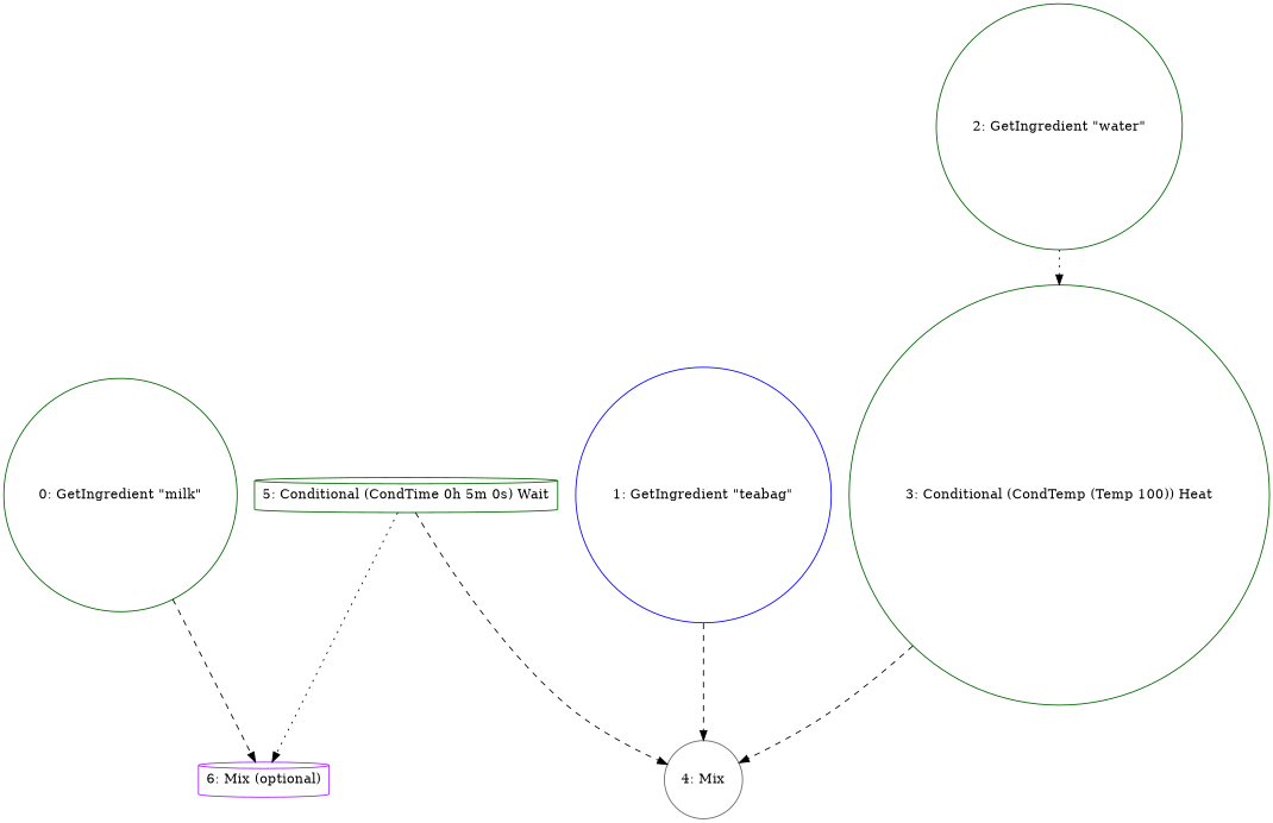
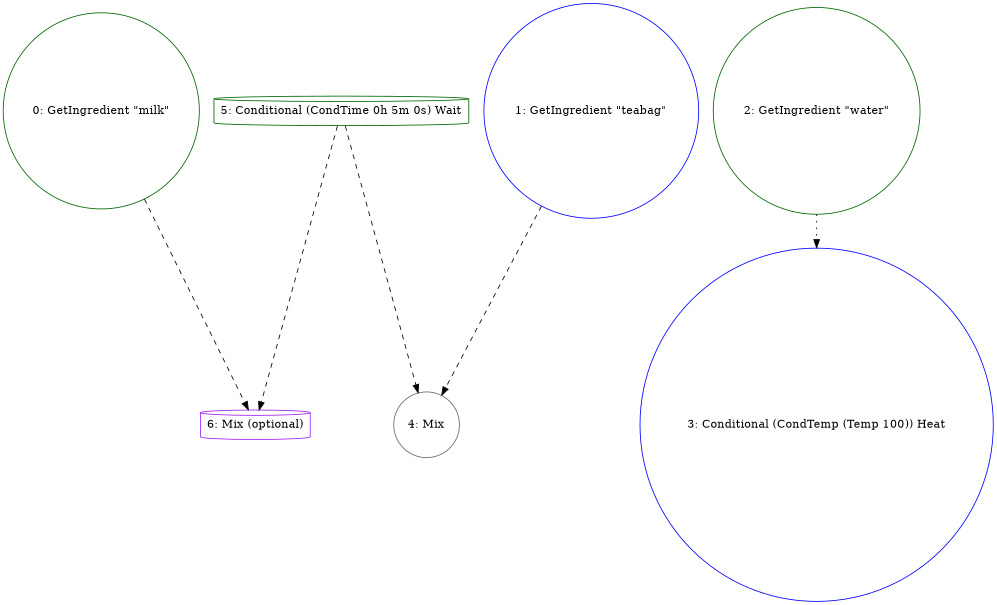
  digraph {
    node [color=darkgreen shape=circle]
    edge [style=dashed]
    "6: Mix (optional)" [color=purple shape=cylinder]
    "0: GetIngredient \"milk\""
    "1: GetIngredient \"teabag\"" [color=blue]
    "4: Mix" [color=gray40]
-   "3: Conditional (CondTemp (Temp 100)) Heat"
+   "3: Conditional (CondTemp (Temp 100)) Heat" [color=blue]
    "2: GetIngredient \"water\""
    "5: Conditional (CondTime 0h 5m 0s) Wait" [shape=cylinder]
    "0: GetIngredient \"milk\"" -> "6: Mix (optional)"
    "1: GetIngredient \"teabag\"" -> "4: Mix"
-   "3: Conditional (CondTemp (Temp 100)) Heat" -> "4: Mix"
    "2: GetIngredient \"water\"" -> "3: Conditional (CondTemp (Temp 100)) Heat" [style=dotted]
-   "5: Conditional (CondTime 0h 5m 0s) Wait" -> "6: Mix (optional)" [style=dotted]
+   "5: Conditional (CondTime 0h 5m 0s) Wait" -> "6: Mix (optional)"
    "5: Conditional (CondTime 0h 5m 0s) Wait" -> "4: Mix"
  }
